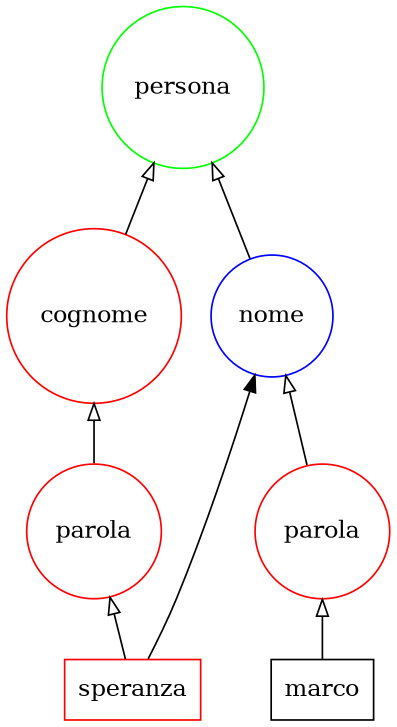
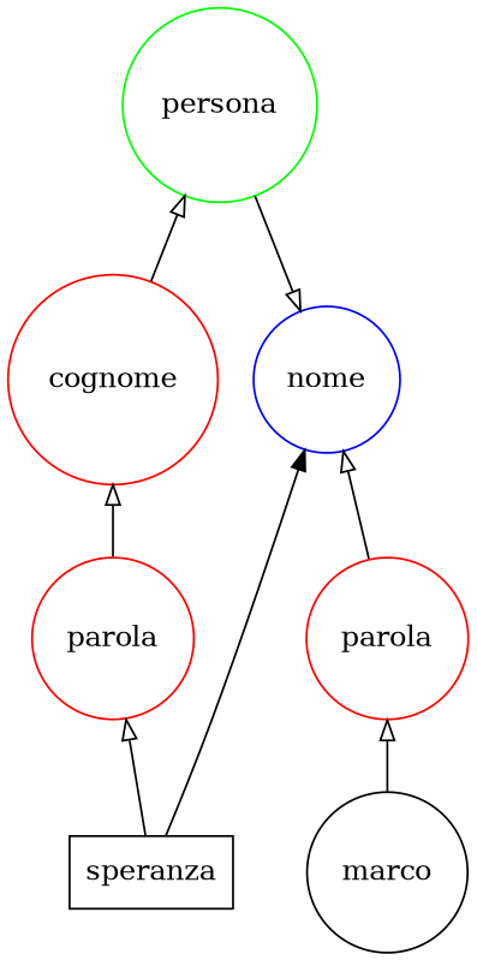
  digraph {
    rankdir=BT
    node [shape=circle color=red]
    edge [arrowhead=empty]
-   n1 [label=speranza shape=box]
-   n2 [label=marco shape=box color=""]
+   n1 [label=speranza shape=box color=""]
+   n2 [label=marco color=""]
    n3 [label=parola]
    n4 [label=parola]
    n5 [label=cognome]
    n6 [color=blue label=nome]
    n7 [color=green label=persona]
    subgraph sub_1 {
      rank=source
      n1
      n2
    }
    subgraph sub_2 {
      rank=same
      n3
      n4
    }
    subgraph sub_3 {
      rank=same
      n5
      n6
    }
    subgraph sub_4 {
      rank=same
      n7
    }
    subgraph sub_5 {
      rank=same
    }
    n1 -> n3
    n1 -> n6 [arrowhead=normal]
    n2 -> n4
    n3 -> n5
    n4 -> n6
    n5 -> n7
-   n6 -> n7
+   n7 -> n6
  }
